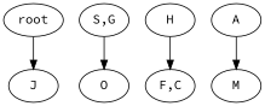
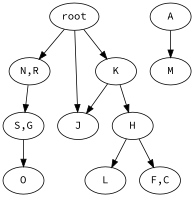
  strict digraph {
    fontname="Source Code Pro"
    node [fontname="Source Code Pro"]
    edge [fontname="Source Code Pro"]
    n1 [label=root]
+   n2 [label="N,R"]
+   n3 [label=K]
    n4 [label=J]
    n5 [label="S,G"]
    n6 [label=H]
    n7 [label=A]
    n8 [label=M]
    n9 [label=O]
+   n10 [label=L]
    n11 [label="F,C"]
+   n1 -> n2
+   n1 -> n3
    n1 -> n4
+   n2 -> n5
+   n3 -> n4
+   n3 -> n6
    n5 -> n9
+   n6 -> n10
    n6 -> n11
    n7 -> n8
  }
